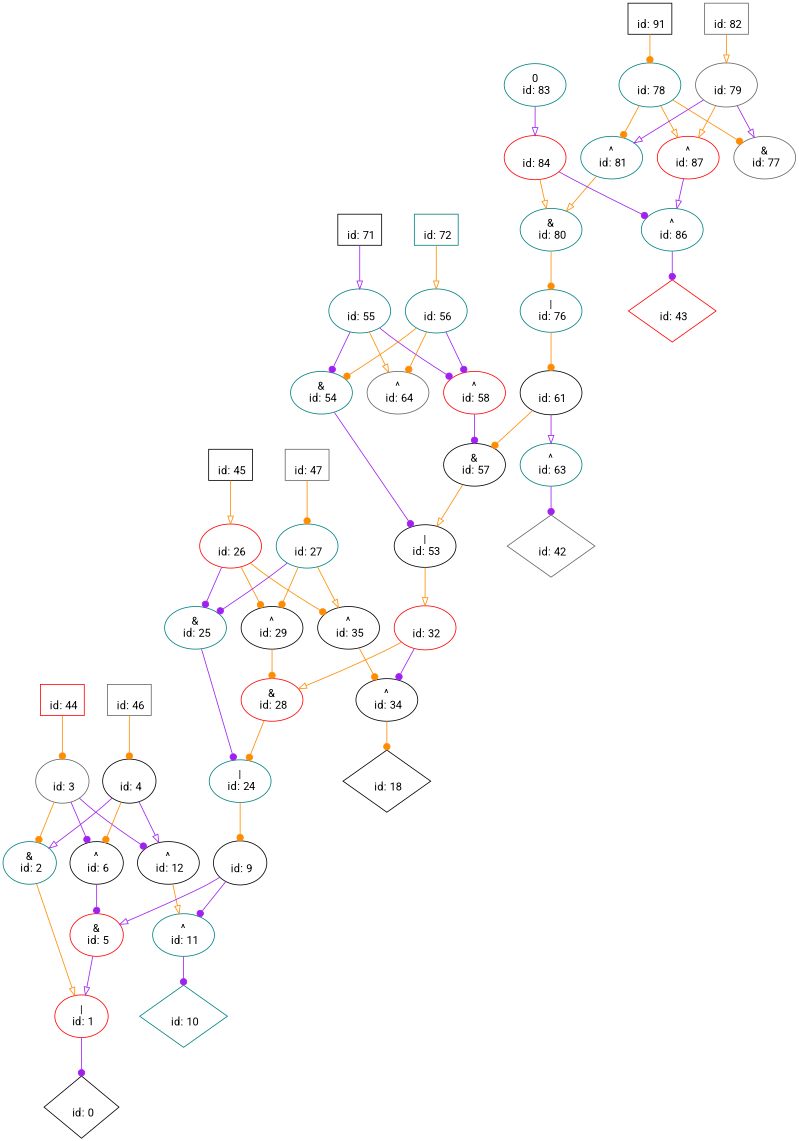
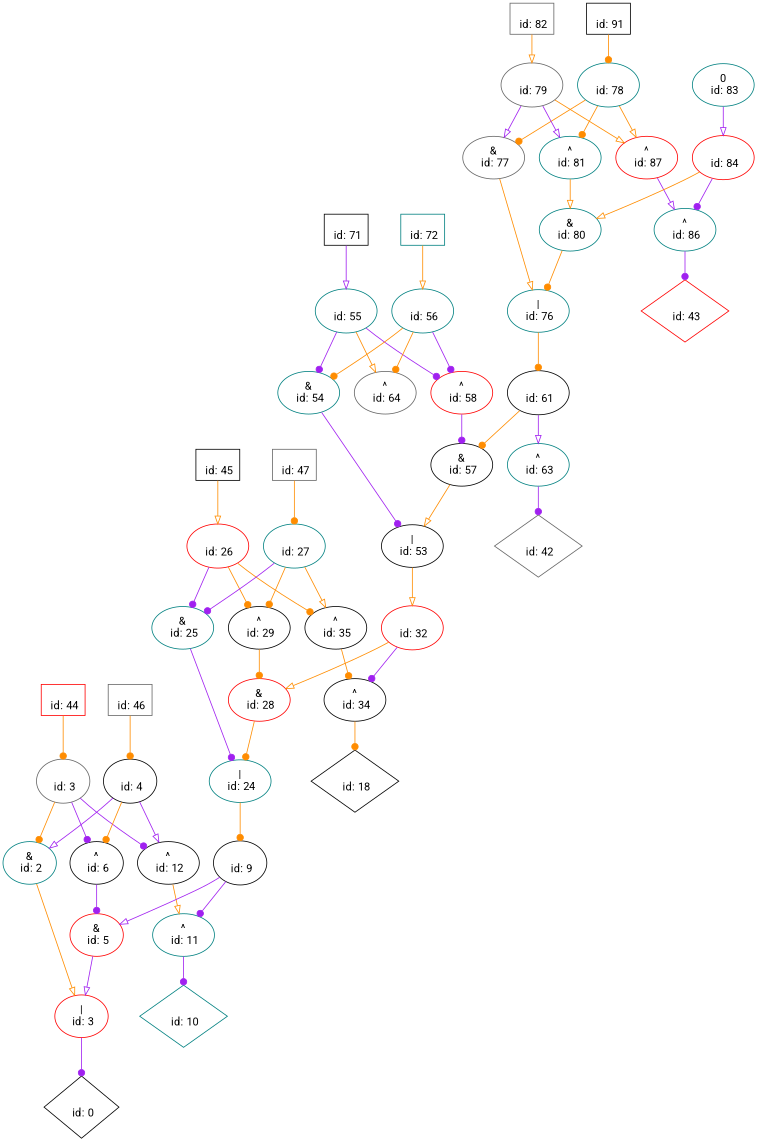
  digraph {
    fontname=Roboto
    node [color=teal fontname=Roboto]
    edge [arrowhead=dot color=darkorange fontname=Roboto]
    n1 [color=black label="\n id: 0" shape=diamond]
-   n2 [color=red label="|\n id: 1"]
+   n2 [color=red label="|\n id: 3"]
    n3 [label="&\n id: 2"]
    n4 [color=gray40 label="\n id: 3"]
    n5 [color=black label="^\n id: 6"]
    n6 [color=black label="^\n id: 12"]
    n7 [color=red label="&\n id: 5"]
    n8 [label="^\n id: 11"]
    n9 [color=black label="\n id: 4"]
    n10 [color=black label="\n id: 9"]
    n11 [label="\n id: 10" shape=diamond]
    n12 [color=black label="\n id: 18" shape=diamond]
    n13 [label="|\n id: 24"]
    n14 [label="&\n id: 25"]
    n15 [color=red label="\n id: 26"]
    n16 [color=black label="^\n id: 29"]
    n17 [color=black label="^\n id: 35"]
    n18 [color=red label="&\n id: 28"]
    n19 [color=black label="^\n id: 34"]
    n20 [label="\n id: 27"]
    n21 [color=red label="\n id: 32"]
    n22 [color=gray40 label="\n id: 42" shape=diamond]
    n23 [color=red label="\n id: 43" shape=diamond]
    n24 [color=red label="\n id: 44" shape=box]
    n25 [color=black label="\n id: 45" shape=box]
    n26 [color=gray40 label="\n id: 46" shape=box]
    n27 [color=gray40 label="\n id: 47" shape=box]
    n28 [color=black label="|\n id: 53"]
    n29 [label="&\n id: 54"]
    n30 [label="\n id: 55"]
    n31 [color=red label="^\n id: 58"]
    n32 [color=gray40 label="^\n id: 64"]
    n33 [color=black label="&\n id: 57"]
    n34 [label="\n id: 56"]
    n35 [color=black label="\n id: 61"]
    n36 [label="^\n id: 63"]
    n37 [color=black label="\n id: 71" shape=box]
    n38 [label="\n id: 72" shape=box]
    n39 [label="|\n id: 76"]
    n40 [color=gray40 label="&\n id: 77"]
    n41 [label="\n id: 78"]
    n42 [label="^\n id: 81"]
    n43 [color=red label="^\n id: 87"]
    n44 [label="&\n id: 80"]
    n45 [label="^\n id: 86"]
    n46 [color=gray40 label="\n id: 79"]
    n47 [color=red label="\n id: 84"]
    n48 [color=black label="\n id: 91" shape=box]
    n49 [color=gray40 label="\n id: 82" shape=box]
    n50 [label="0\n id: 83"]
    n2 -> n1 [color=purple]
    n3 -> n2 [arrowhead=onormal]
    n4 -> n3
    n4 -> n5 [color=purple]
    n4 -> n6 [color=purple]
    n5 -> n7 [color=purple]
    n6 -> n8 [arrowhead=onormal]
    n7 -> n2 [arrowhead=onormal color=purple]
    n8 -> n11 [color=purple]
    n9 -> n3 [arrowhead=onormal color=purple]
    n9 -> n5
    n9 -> n6 [arrowhead=onormal color=purple]
    n10 -> n7 [arrowhead=onormal color=purple]
    n10 -> n8 [color=purple]
    n13 -> n10
    n14 -> n13 [color=purple]
    n15 -> n14 [color=purple]
    n15 -> n16
    n15 -> n17
    n16 -> n18
    n17 -> n19
    n18 -> n13
    n19 -> n12
    n20 -> n14 [color=purple]
    n20 -> n16
    n20 -> n17 [arrowhead=onormal]
    n21 -> n18 [arrowhead=onormal]
    n21 -> n19 [color=purple]
    n24 -> n4
    n25 -> n15 [arrowhead=onormal]
    n26 -> n9
    n27 -> n20
    n28 -> n21 [arrowhead=onormal]
    n29 -> n28 [color=purple]
    n30 -> n29 [color=purple]
    n30 -> n31 [color=purple]
    n30 -> n32 [arrowhead=onormal]
    n31 -> n33 [color=purple]
    n33 -> n28 [arrowhead=onormal]
    n34 -> n29
    n34 -> n31 [color=purple]
    n34 -> n32
    n35 -> n33
    n35 -> n36 [arrowhead=onormal color=purple]
    n36 -> n22 [color=purple]
    n37 -> n30 [arrowhead=onormal color=purple]
    n38 -> n34 [arrowhead=onormal]
    n39 -> n35
+   n40 -> n39 [arrowhead=onormal]
    n41 -> n40
    n41 -> n42
    n41 -> n43 [arrowhead=onormal]
    n42 -> n44 [arrowhead=onormal]
    n43 -> n45 [arrowhead=onormal color=purple]
    n44 -> n39
    n45 -> n23 [color=purple]
    n46 -> n40 [arrowhead=onormal color=purple]
    n46 -> n42 [arrowhead=onormal color=purple]
    n46 -> n43 [arrowhead=onormal]
    n47 -> n44 [arrowhead=onormal]
    n47 -> n45 [color=purple]
    n48 -> n41
    n49 -> n46 [arrowhead=onormal]
    n50 -> n47 [arrowhead=onormal color=purple]
  }
